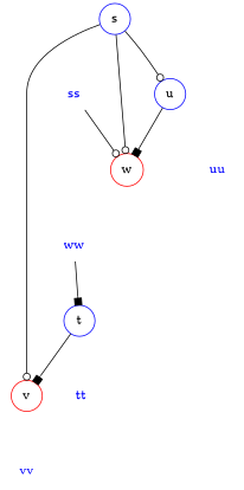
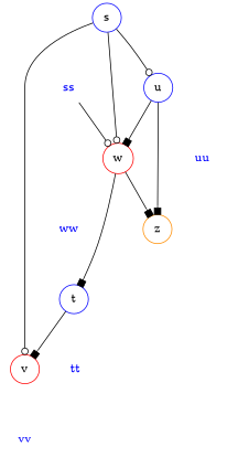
  digraph {
    node [color=blue shape=circle texmode=math]
    edge [lblstyle=auto topath="bend left"]
    v [color=red]
    s
    w [color=red]
    u
    ss [color=gray40 fontcolor=blue shape=none texlbl="\color{blue}2"]
    vv [fontcolor=blue shape=none texlbl="\color{blue}4"]
+   z [color=darkorange]
    t
    ww [color=red fontcolor=blue shape=none texlbl="\color{blue}3"]
    uu [fontcolor=blue shape=none texlbl="\color{blue}4"]
    tt [color=gray40 fontcolor=blue shape=none texlbl="\color{blue}3"]
    v -> vv [label=" " style=invis]
    s -> v [arrowhead=odot label=" " texlbl="$7$" topath="bend right"]
    s -> w [arrowhead=odot label=" " texlbl="$3$"]
    s -> u [arrowhead=odot label=" " texlbl="$5$"]
    s -> ss [label=" " style=invis]
-   ww -> t [arrowhead=box label=" " texlbl="$1$"]
+   w -> z [arrowhead=box label=" " texlbl="$3$" topath="bend right"]
+   w -> t [arrowhead=box label=" " texlbl="$1$"]
    w -> ww [label=" " style=invis]
    u -> w [arrowhead=box label=" " texlbl="$1$"]
+   u -> z [arrowhead=box label=" " texlbl="$2$"]
    u -> uu [label=" " style=invis]
    ss -> w [arrowhead=odot label=" " texlbl="$1$"]
    t -> v [arrowhead=box label=" " texlbl="$3$"]
    t -> tt [label=" " style=invis]
  }
